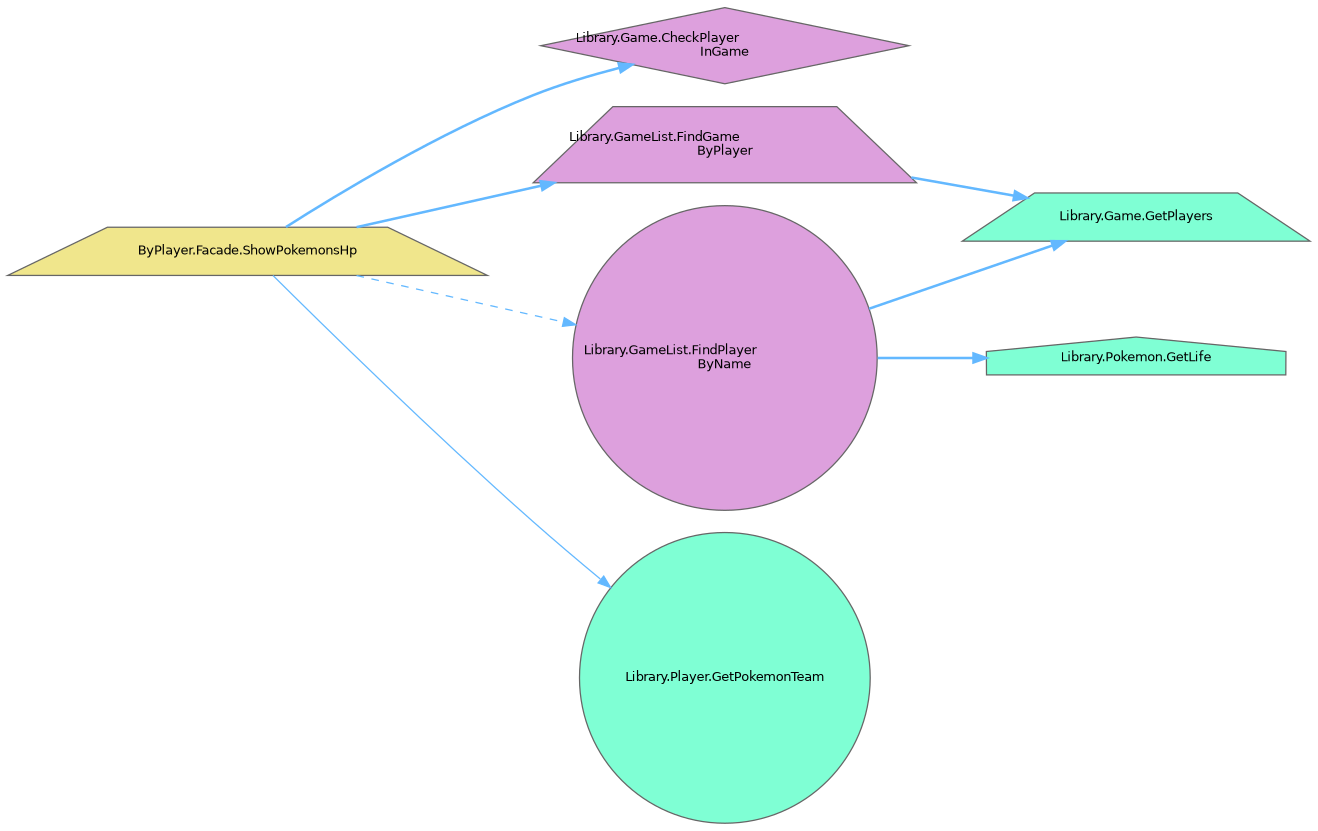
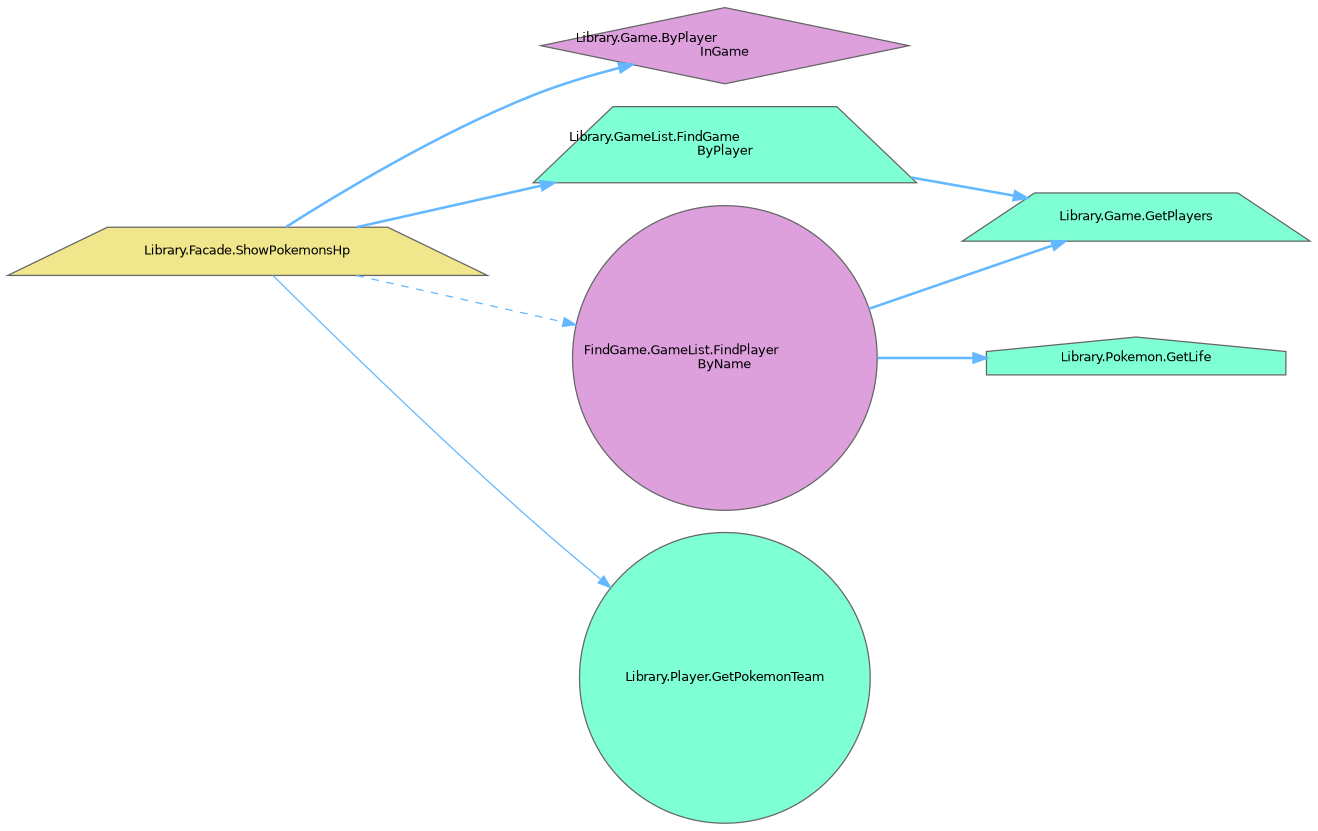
  digraph {
    rankdir=LR
    node [color=grey40 fillcolor=plum fontname=Helvetica fontsize=10 shape=trapezium style=filled]
    edge [color=steelblue1 fontname=Helvetica fontsize=10 labelfontname=Helvetica labelfontsize=10 style=bold]
-   n1 [color=gray40 fillcolor=khaki fontcolor=black height=0.2 label="ByPlayer.Facade.ShowPokemonsHp" width=0.4]
-   n2 [height=0.2 label="Library.Game.CheckPlayer\lInGame" shape=diamond width=0.4]
-   n3 [height=0.2 label="Library.GameList.FindGame\lByPlayer" width=0.4]
-   n4 [height=0.2 label="Library.GameList.FindPlayer\lByName" shape=circle width=0.4]
+   n1 [color=gray40 fillcolor=khaki fontcolor=black height=0.2 label="Library.Facade.ShowPokemonsHp" width=0.4]
+   n2 [height=0.2 label="Library.Game.ByPlayer\lInGame" shape=diamond width=0.4]
+   n3 [fillcolor=aquamarine height=0.2 label="Library.GameList.FindGame\lByPlayer" width=0.4]
+   n4 [height=0.2 label="FindGame.GameList.FindPlayer\lByName" shape=circle width=0.4]
    n5 [fillcolor=aquamarine height=0.2 label="Library.Player.GetPokemonTeam" shape=circle width=0.4]
    n6 [fillcolor=aquamarine height=0.2 label="Library.Game.GetPlayers" width=0.4]
    n7 [fillcolor=aquamarine height=0.2 label="Library.Pokemon.GetLife" shape=house width=0.4]
    n1 -> n2
    n1 -> n3
    n1 -> n4 [style=dashed]
    n1 -> n5 [style=solid]
    n3 -> n6
    n4 -> n6
    n4 -> n7
  }
